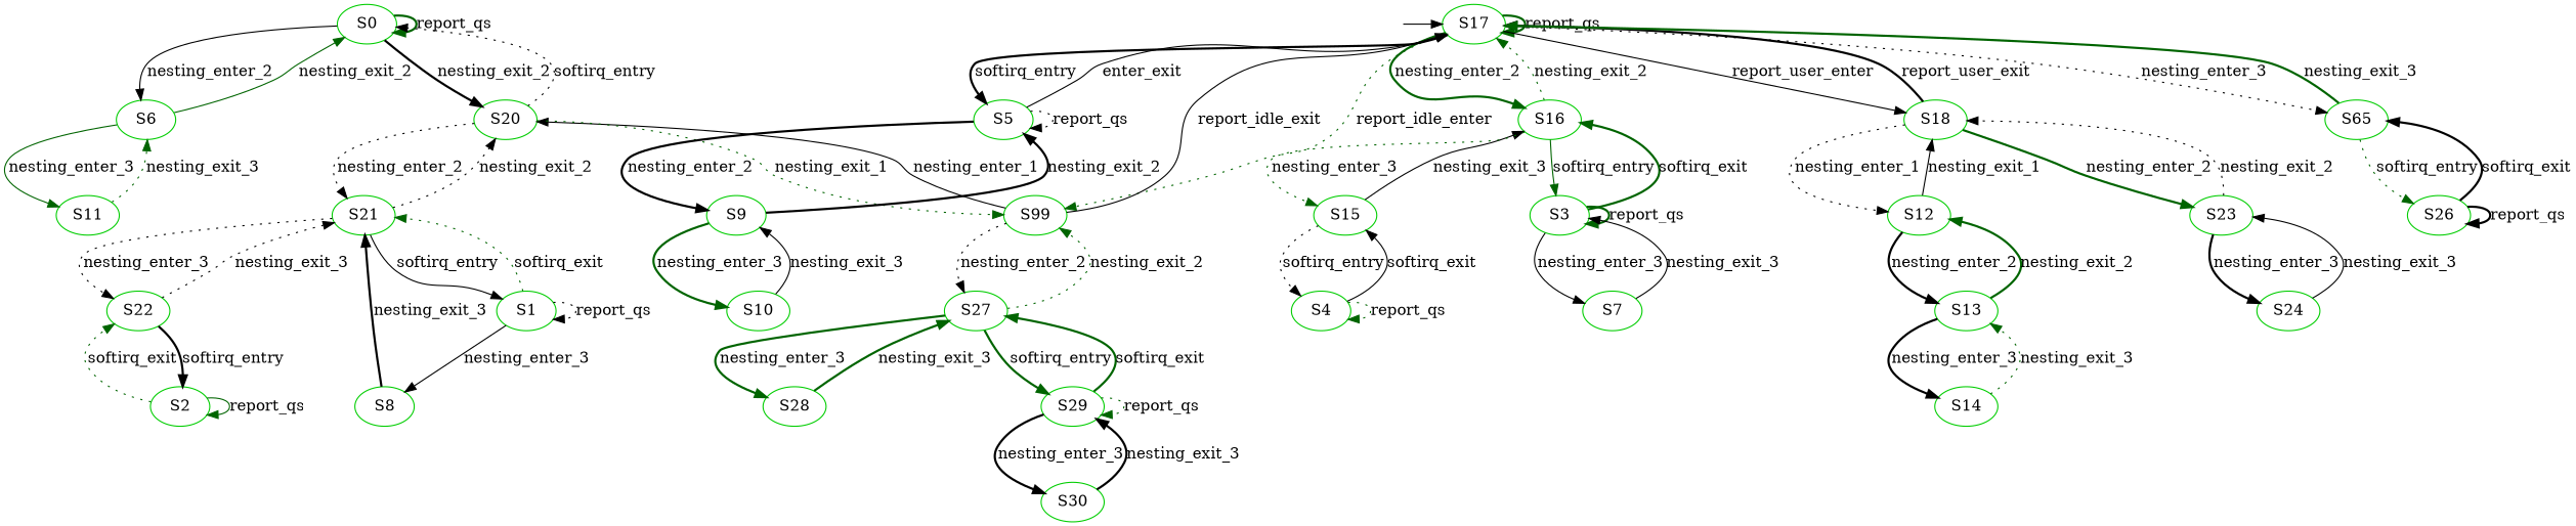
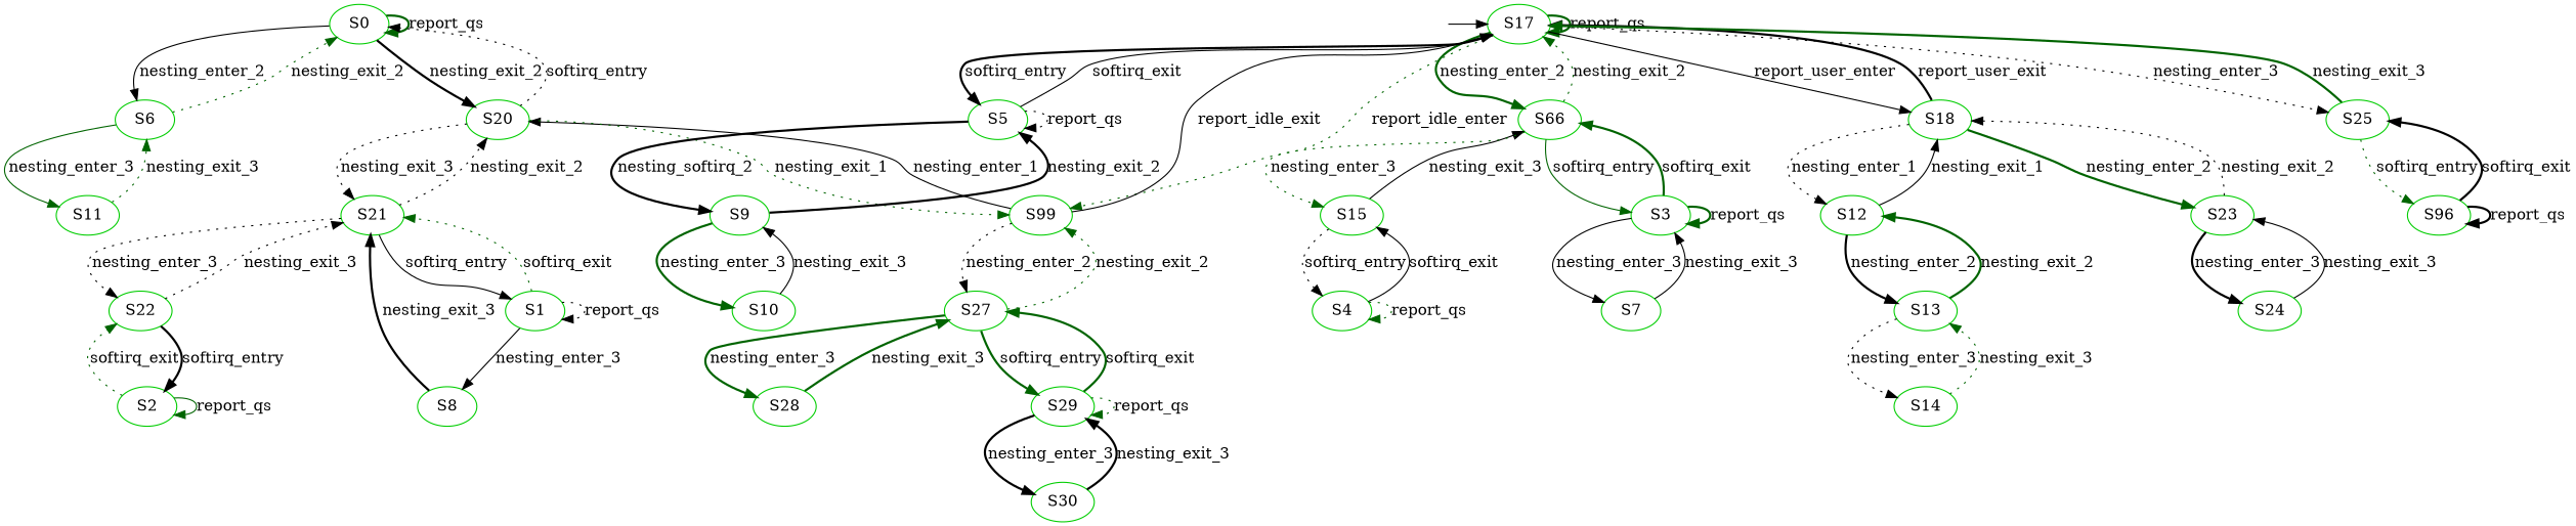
  digraph {
    node [color=green3 shape=ellipse]
    edge [color=black style=bold]
    n1 [label=S0]
    n2 [label=S1]
    n3 [label=S10]
    n4 [label=S11]
    n5 [label=S12]
    n6 [label=S13]
    n7 [label=S14]
    n8 [label=S15]
-   n9 [label=S16]
+   n9 [label=S66]
    __init_S17 [shape=plaintext style=invis color=""]
    n11 [label=S17]
    n12 [label=S18]
    n13 [label=S99]
    n14 [label=S2]
    n15 [label=S27]
    n16 [label=S20]
    n17 [label=S21]
    n18 [label=S22]
    n19 [label=S23]
    n20 [label=S24]
-   n21 [label=S65]
-   n22 [label=S26]
+   n21 [label=S25]
+   n22 [label=S96]
    n23 [label=S28]
    n24 [label=S29]
    n25 [label=S3]
    n26 [label=S30]
    n27 [label=S4]
    n28 [label=S5]
    n29 [label=S6]
    n30 [label=S7]
    n31 [label=S9]
    n32 [label=S8]
    subgraph sub_1 {
      n1
    }
    subgraph sub_2 {
      n1
    }
    subgraph sub_3 {
      n2
    }
    subgraph sub_4 {
      n2
    }
    subgraph sub_5 {
      n3
    }
    subgraph sub_6 {
      n3
    }
    subgraph sub_7 {
      n4
    }
    subgraph sub_8 {
      n4
    }
    subgraph sub_9 {
      n5
    }
    subgraph sub_10 {
      n5
    }
    subgraph sub_11 {
      n6
    }
    subgraph sub_12 {
      n6
    }
    subgraph sub_13 {
      n7
    }
    subgraph sub_14 {
      n7
    }
    subgraph sub_15 {
      n8
    }
    subgraph sub_16 {
      n8
    }
    subgraph sub_17 {
      n9
    }
    subgraph sub_18 {
      n9
    }
    subgraph sub_19 {
      __init_S17
    }
    subgraph sub_20 {
      n11
    }
    subgraph sub_21 {
      n11
    }
    subgraph sub_22 {
      n12
    }
    subgraph sub_23 {
      n12
    }
    subgraph sub_24 {
      n13
    }
    subgraph sub_25 {
      n13
    }
    subgraph sub_26 {
      n14
    }
    subgraph sub_27 {
      n14
    }
    subgraph sub_28 {
      n15
    }
    subgraph sub_29 {
      n16
    }
    subgraph sub_30 {
      n16
    }
    subgraph sub_31 {
      n17
    }
    subgraph sub_32 {
      n17
    }
    subgraph sub_33 {
      n18
    }
    subgraph sub_34 {
      n18
    }
    subgraph sub_35 {
      n19
    }
    subgraph sub_36 {
      n19
    }
    subgraph sub_37 {
      n20
    }
    subgraph sub_38 {
      n20
    }
    subgraph sub_39 {
      n21
    }
    subgraph sub_40 {
      n21
    }
    subgraph sub_41 {
      n22
    }
    subgraph sub_42 {
      n22
    }
    subgraph sub_43 {
      n15
    }
    subgraph sub_44 {
      n23
    }
    subgraph sub_45 {
      n23
    }
    subgraph sub_46 {
      n24
    }
    subgraph sub_47 {
      n24
    }
    subgraph sub_48 {
      n25
    }
    subgraph sub_49 {
      n25
    }
    subgraph sub_50 {
      n26
    }
    subgraph sub_51 {
      n26
    }
    subgraph sub_52 {
      n27
    }
    subgraph sub_53 {
      n27
    }
    subgraph sub_54 {
      n28
    }
    subgraph sub_55 {
      n28
    }
    subgraph sub_56 {
      n29
    }
    subgraph sub_57 {
      n29
    }
    subgraph sub_58 {
      n30
    }
    subgraph sub_59 {
      n30
    }
    subgraph sub_60 {
      n31
    }
    subgraph sub_61 {
      n32
    }
    subgraph sub_62 {
      n32
    }
    subgraph sub_63 {
      n31
    }
    subgraph sub_64 {
      rank=min
      __init_S17
      n11
    }
    n1 -> n1 [color=darkgreen label=report_qs]
    n1 -> n16 [label=nesting_exit_2]
    n1 -> n29 [label=nesting_enter_2 style=solid]
    n2 -> n2 [label=report_qs style=dotted]
    n2 -> n17 [color=darkgreen label=softirq_exit style=dotted]
    n2 -> n32 [label=nesting_enter_3 style=solid]
    n3 -> n31 [label=nesting_exit_3 style=solid]
    n4 -> n29 [color=darkgreen label=nesting_exit_3 style=dotted]
    n5 -> n6 [label=nesting_enter_2]
    n5 -> n12 [label=nesting_exit_1 style=solid]
    n6 -> n5 [color=darkgreen label=nesting_exit_2]
-   n6 -> n7 [label=nesting_enter_3]
+   n6 -> n7 [label=nesting_enter_3 style=dotted]
    n7 -> n6 [color=darkgreen label=nesting_exit_3 style=dotted]
    n8 -> n9 [label=nesting_exit_3 style=solid]
    n8 -> n27 [label=softirq_entry style=dotted]
    n9 -> n8 [color=darkgreen label=nesting_enter_3 style=dotted]
    n9 -> n11 [color=darkgreen label=nesting_exit_2 style=dotted]
    n9 -> n25 [color=darkgreen label=softirq_entry style=solid]
    __init_S17 -> n11 [style=solid]
    n11 -> n9 [color=darkgreen label=nesting_enter_2]
    n11 -> n11 [color=darkgreen label=report_qs]
    n11 -> n12 [label=report_user_enter style=solid]
    n11 -> n13 [color=darkgreen label=report_idle_enter style=dotted]
    n11 -> n21 [label=nesting_enter_3 style=dotted]
    n11 -> n28 [label=softirq_entry]
    n12 -> n5 [label=nesting_enter_1 style=dotted]
    n12 -> n11 [label=report_user_exit]
    n12 -> n19 [color=darkgreen label=nesting_enter_2]
    n13 -> n11 [label=report_idle_exit style=solid]
    n13 -> n15 [label=nesting_enter_2 style=dotted]
    n13 -> n16 [label=nesting_enter_1 style=solid]
    n14 -> n14 [color=darkgreen label=report_qs style=solid]
    n14 -> n18 [color=darkgreen label=softirq_exit style=dotted]
    n15 -> n13 [color=darkgreen label=nesting_exit_2 style=dotted]
    n15 -> n23 [color=darkgreen label=nesting_enter_3]
    n15 -> n24 [color=darkgreen label=softirq_entry]
    n16 -> n1 [label=softirq_entry style=dotted]
    n16 -> n13 [color=darkgreen label=nesting_exit_1 style=dotted]
-   n16 -> n17 [label=nesting_enter_2 style=dotted]
+   n16 -> n17 [label=nesting_exit_3 style=dotted]
    n17 -> n2 [label=softirq_entry style=solid]
    n17 -> n16 [label=nesting_exit_2 style=dotted]
    n17 -> n18 [label=nesting_enter_3 style=dotted]
    n18 -> n14 [label=softirq_entry]
    n18 -> n17 [label=nesting_exit_3 style=dotted]
    n19 -> n12 [label=nesting_exit_2 style=dotted]
    n19 -> n20 [label=nesting_enter_3]
    n20 -> n19 [label=nesting_exit_3 style=solid]
    n21 -> n11 [color=darkgreen label=nesting_exit_3]
    n21 -> n22 [color=darkgreen label=softirq_entry style=dotted]
    n22 -> n21 [label=softirq_exit]
    n22 -> n22 [label=report_qs]
    n23 -> n15 [color=darkgreen label=nesting_exit_3]
    n24 -> n15 [color=darkgreen label=softirq_exit]
    n24 -> n24 [color=darkgreen label=report_qs style=dotted]
    n24 -> n26 [label=nesting_enter_3]
    n25 -> n9 [color=darkgreen label=softirq_exit]
    n25 -> n25 [color=darkgreen label=report_qs]
    n25 -> n30 [label=nesting_enter_3 style=solid]
    n26 -> n24 [label=nesting_exit_3]
    n27 -> n8 [label=softirq_exit style=solid]
    n27 -> n27 [color=darkgreen label=report_qs style=dotted]
-   n28 -> n11 [label=enter_exit style=solid]
+   n28 -> n11 [label=softirq_exit style=solid]
    n28 -> n28 [label=report_qs style=dotted]
-   n28 -> n31 [label=nesting_enter_2]
-   n29 -> n1 [color=darkgreen label=nesting_exit_2 style=solid]
+   n28 -> n31 [label=nesting_softirq_2]
+   n29 -> n1 [color=darkgreen label=nesting_exit_2 style=dotted]
    n29 -> n4 [color=darkgreen label=nesting_enter_3 style=solid]
    n30 -> n25 [label=nesting_exit_3 style=solid]
    n31 -> n3 [color=darkgreen label=nesting_enter_3]
    n31 -> n28 [label=nesting_exit_2]
    n32 -> n17 [label=nesting_exit_3]
  }
